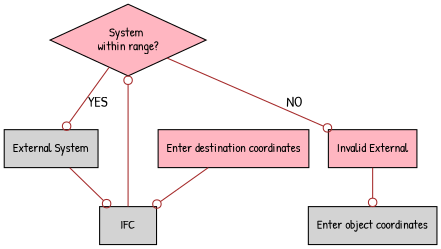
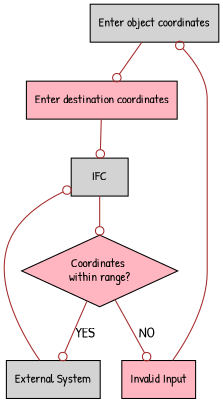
  digraph {
    fontname="Patrick Hand"
    node [fillcolor=lightgrey fontname="Patrick Hand" fontsize=12 shape=box style=filled]
    edge [arrowhead=odot color=brown fontname="Patrick Hand"]
    n1 [label="Enter object coordinates"]
    n2 [fillcolor=lightpink label="Enter destination coordinates"]
    n3 [label=IFC]
-   n4 [fillcolor=lightpink label="System \nwithin range?" shape=diamond]
+   n4 [fillcolor=lightpink label="Coordinates \nwithin range?" shape=diamond]
    n5 [label="External System"]
-   n6 [fillcolor=lightpink label="Invalid External"]
+   n6 [fillcolor=lightpink label="Invalid Input"]
+   n1 -> n2
    n2 -> n3
    n3 -> n4
    n4 -> n5 [label=YES]
    n4 -> n6 [label=NO]
    n5 -> n3
    n6 -> n1
  }
